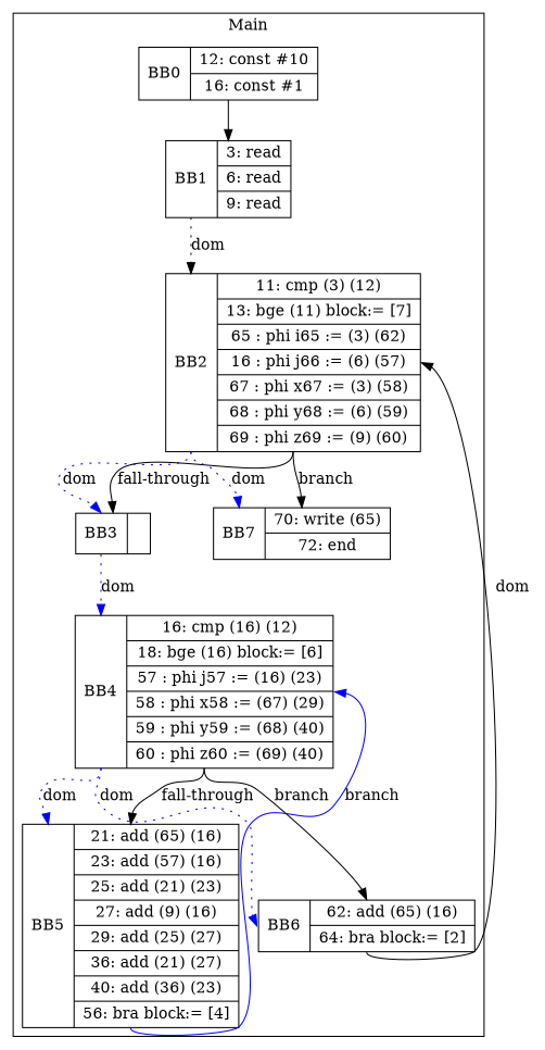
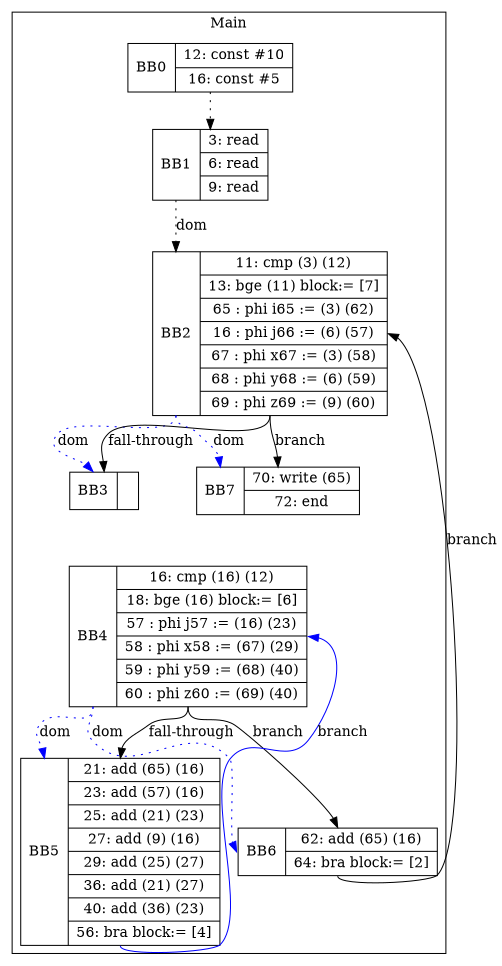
  digraph {
    node [shape=record]
    edge [headport=b tailport=s]
-   n1 [label="<b>BB0|{12: const #10|16: const #1}"]
+   n1 [label="<b>BB0|{12: const #10|16: const #5}"]
    n2 [label="<b>BB1|{3: read|6: read|9: read}"]
    n3 [label="<b>BB2|{11: cmp (3) (12)|13: bge (11) block:= [7]|65 : phi i65 := (3) (62)|16 : phi j66 := (6) (57)|67 : phi x67 := (3) (58)|68 : phi y68 := (6) (59)|69 : phi z69 := (9) (60)}"]
    n4 [label="<b>BB3|}"]
    n5 [label="<b>BB4|{16: cmp (16) (12)|18: bge (16) block:= [6]|57 : phi j57 := (16) (23)|58 : phi x58 := (67) (29)|59 : phi y59 := (68) (40)|60 : phi z60 := (69) (40)}"]
    n6 [label="<b>BB5|{21: add (65) (16)|23: add (57) (16)|25: add (21) (23)|27: add (9) (16)|29: add (25) (27)|36: add (21) (27)|40: add (36) (23)|56: bra block:= [4]}"]
    n7 [label="<b>BB6|{62: add (65) (16)|64: bra block:= [2]}"]
    n8 [label="<b>BB7|{70: write (65)|72: end}"]
    subgraph cluster_1 {
      label=Main
      n1
      n2
      n3
      n4
      n5
      n6
      n7
      n8
    }
-   n1 -> n2 [headport=n]
+   n1 -> n2 [headport=n style=dotted]
    n2 -> n3 [color=black label=dom style=dotted tailport=b]
    n3 -> n4 [color=blue label=dom style=dotted tailport=b]
    n3 -> n4 [headport=n label="fall-through"]
    n3 -> n8 [color=blue label=dom style=dotted tailport=b]
    n3 -> n8 [headport=n label=branch]
-   n4 -> n5 [color=blue label=dom style=dotted tailport=b]
    n5 -> n6 [color=blue label=dom style=dotted tailport=b]
    n5 -> n6 [headport=n label="fall-through"]
    n5 -> n7 [color=blue label=dom style=dotted tailport=b]
    n5 -> n7 [headport=n label=branch]
    n6 -> n5 [color=blue headport=e label=branch]
-   n7 -> n3 [headport=e label=dom]
+   n7 -> n3 [headport=e label=branch]
  }
